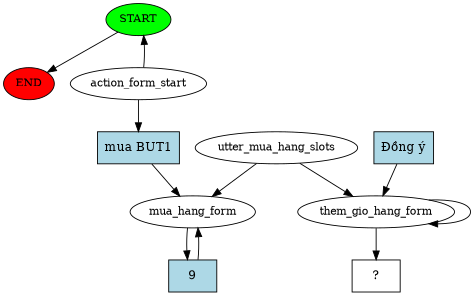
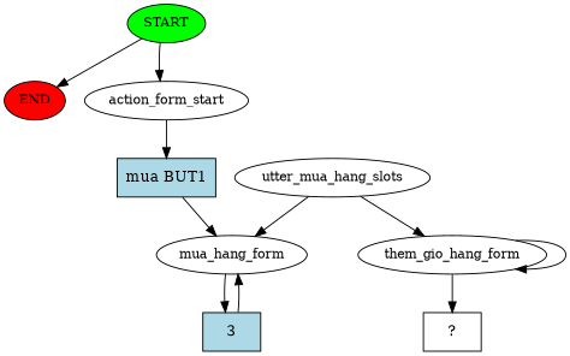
  digraph {
    node [fontsize=12]
    n1 [fillcolor=green label=START style=filled]
    n2 [fillcolor=red label=END style=filled]
    n3 [label=action_form_start]
    n4 [fillcolor=lightblue label="\mua BUT1" shape=rect style=filled fontsize=""]
    n5 [label=mua_hang_form]
-   n6 [fillcolor=lightblue label=9 shape=rect style=filled fontsize=""]
+   n6 [fillcolor=lightblue label=3 shape=rect style=filled fontsize=""]
    n7 [label=utter_mua_hang_slots]
    n8 [label=them_gio_hang_form]
    n9 [label="  ?  " shape=rect fontsize=""]
-   n10 [fillcolor=lightblue label="Đồng ý" shape=rect style=filled fontsize=""]
    n1 -> n2
-   n3 -> n1
+   n1 -> n3
    n3 -> n4
    n4 -> n5
    n5 -> n6
    n6 -> n5
    n7 -> n5
    n7 -> n8
    n8 -> n8
    n8 -> n9
-   n10 -> n8
  }
